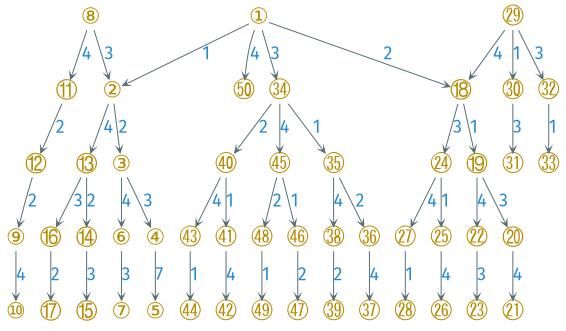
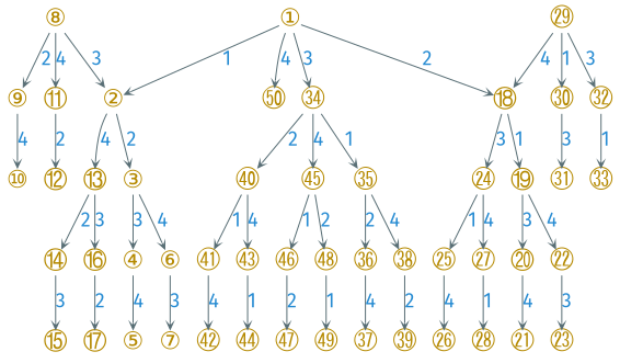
  digraph {
    fontname="Fira Sans"
    nodesep=0.2
    rankdir=TB
    ranksep=0.4
    node [color="#586e75" fontcolor="#b58900" fontname="Fira Sans" fontsize=22 shape=plain]
    edge [arrowhead=vee arrowsize=0.6 color="#586e75" fontcolor="#268bd2" fontname="Fira Sans" fontsize=18]
    "①"
    "②"
    "⑱"
    "㉞"
    "㊿"
    "③"
    "⑬"
    "⑲"
    "㉔"
    "㉟"
    "㊵"
    "㊺"
    "④"
    "⑥"
    "⑧"
    "⑨"
    "⑪"
    "⑭"
    "⑯"
    "⑳"
    "㉒"
    "㉕"
    "㉗"
    "㉙"
    "㉚"
    "㉜"
    "㊱"
    "㊳"
    "㊶"
    "㊸"
    "㊻"
    "㊽"
    "⑤"
    "⑦"
    "⑩"
    "⑫"
    "⑮"
    "⑰"
    "㉑"
    "㉓"
    "㉖"
    "㉘"
    "㉛"
    "㉝"
    "㊲"
    "㊴"
    "㊷"
    "㊹"
    "㊼"
    "㊾"
    "①" -> "②" [label=1]
    "①" -> "⑱" [label=2]
    "①" -> "㉞" [label=3]
    "①" -> "㊿" [label=4]
    "②" -> "③" [label=2]
    "②" -> "⑬" [label=4]
    "⑱" -> "⑲" [label=1]
    "⑱" -> "㉔" [label=3]
    "㉞" -> "㉟" [label=1]
    "㉞" -> "㊵" [label=2]
    "㉞" -> "㊺" [label=4]
    "③" -> "④" [label=3]
    "③" -> "⑥" [label=4]
    "⑬" -> "⑭" [label=2]
    "⑬" -> "⑯" [label=3]
    "⑲" -> "⑳" [label=3]
    "⑲" -> "㉒" [label=4]
    "㉔" -> "㉕" [label=1]
    "㉔" -> "㉗" [label=4]
    "㉟" -> "㊱" [label=2]
    "㉟" -> "㊳" [label=4]
    "㊵" -> "㊶" [label=1]
    "㊵" -> "㊸" [label=4]
    "㊺" -> "㊻" [label=1]
    "㊺" -> "㊽" [label=2]
-   "④" -> "⑤" [label=7]
+   "④" -> "⑤" [label=4]
    "⑥" -> "⑦" [label=3]
    "⑧" -> "②" [label=3]
-   "⑫" -> "⑨" [label=2]
+   "⑧" -> "⑨" [label=2]
    "⑧" -> "⑪" [label=4]
    "⑨" -> "⑩" [label=4]
    "⑪" -> "⑫" [label=2]
    "⑭" -> "⑮" [label=3]
    "⑯" -> "⑰" [label=2]
    "⑳" -> "㉑" [label=4]
    "㉒" -> "㉓" [label=3]
    "㉕" -> "㉖" [label=4]
    "㉗" -> "㉘" [label=1]
    "㉙" -> "⑱" [label=4]
    "㉙" -> "㉚" [label=1]
    "㉙" -> "㉜" [label=3]
    "㉚" -> "㉛" [label=3]
    "㉜" -> "㉝" [label=1]
    "㊱" -> "㊲" [label=4]
    "㊳" -> "㊴" [label=2]
    "㊶" -> "㊷" [label=4]
    "㊸" -> "㊹" [label=1]
    "㊻" -> "㊼" [label=2]
    "㊽" -> "㊾" [label=1]
  }
